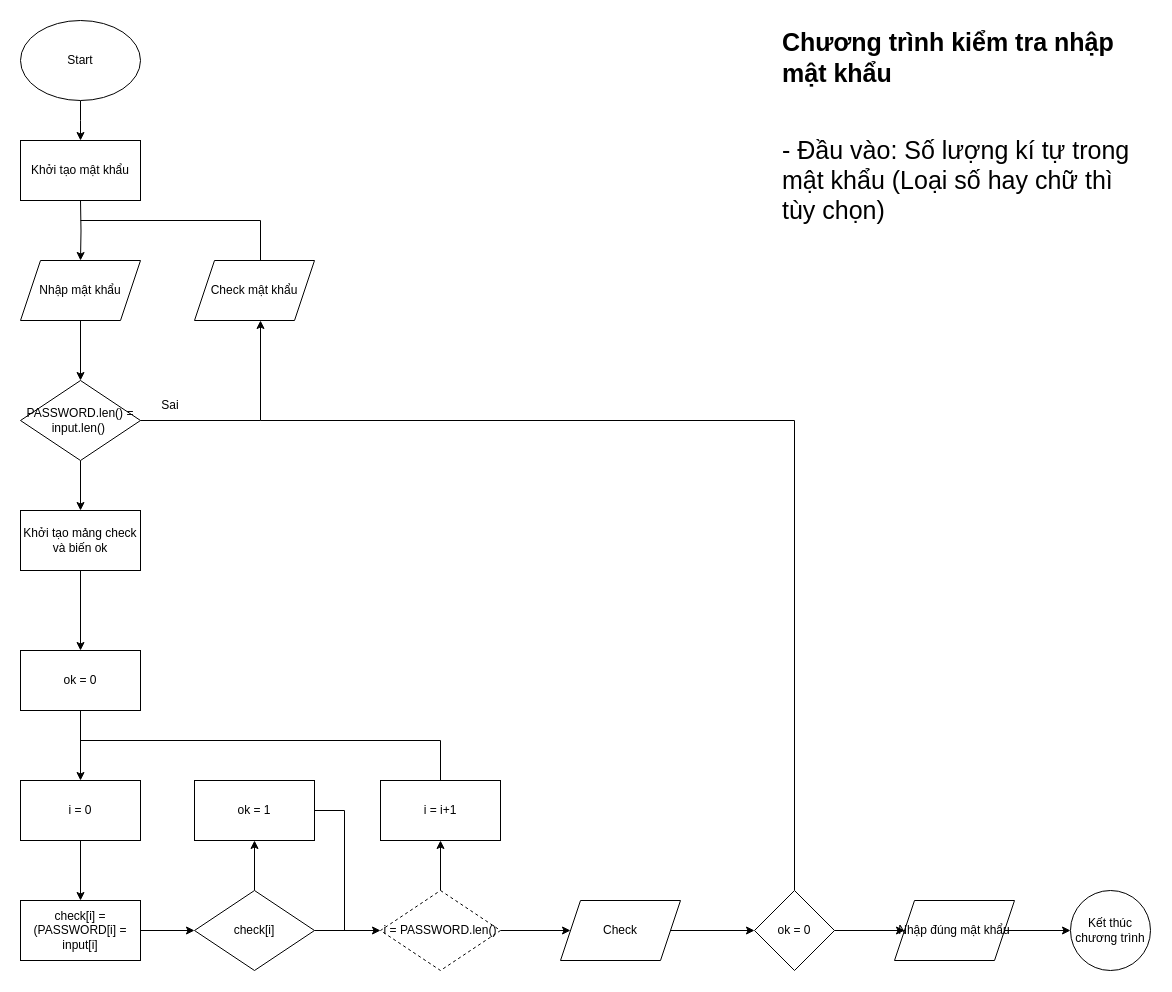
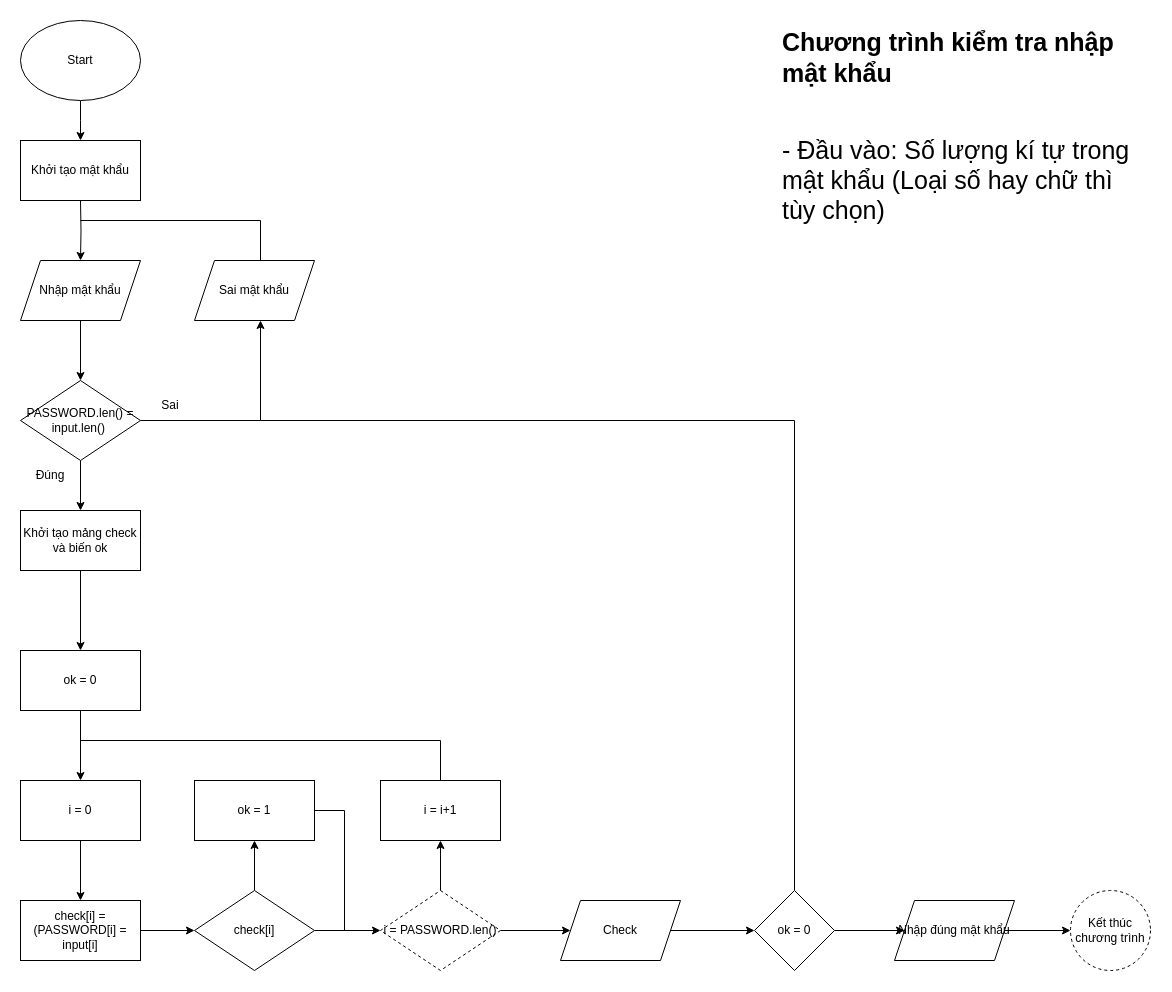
  <mxCell id="0" />
  <mxCell id="1" parent="0" />
  <mxCell id="2" value="" style="edgeStyle=orthogonalEdgeStyle;rounded=0;orthogonalLoop=1;jettySize=auto;html=1;" edge="1" parent="1" target="6"><mxGeometry relative="1" as="geometry"><mxPoint x="80" y="200" as="sourcePoint" /></mxGeometry></mxCell>
  <mxCell id="3" value="" style="edgeStyle=orthogonalEdgeStyle;rounded=0;orthogonalLoop=1;jettySize=auto;html=1;" edge="1" parent="1" source="4"><mxGeometry relative="1" as="geometry"><mxPoint x="80" y="140" as="targetPoint" /></mxGeometry></mxCell>
  <mxCell id="4" value="Start" style="ellipse;whiteSpace=wrap;html=1;" vertex="1" parent="1"><mxGeometry x="20" y="20" width="120" height="80" as="geometry" /></mxCell>
  <mxCell id="5" value="" style="edgeStyle=orthogonalEdgeStyle;rounded=0;orthogonalLoop=1;jettySize=auto;html=1;" edge="1" parent="1" source="6" target="8"><mxGeometry relative="1" as="geometry" /></mxCell>
  <mxCell id="6" value="Nhập mật khẩu" style="shape=parallelogram;perimeter=parallelogramPerimeter;whiteSpace=wrap;html=1;fixedSize=1;" vertex="1" parent="1"><mxGeometry x="20" y="260" width="120" height="60" as="geometry" /></mxCell>
  <mxCell id="7" value="" style="edgeStyle=orthogonalEdgeStyle;rounded=0;orthogonalLoop=1;jettySize=auto;html=1;" edge="1" parent="1" source="8" target="12"><mxGeometry relative="1" as="geometry" /></mxCell>
  <mxCell id="8" value="PASSWORD.len() = input.len()&amp;nbsp;" style="rhombus;whiteSpace=wrap;html=1;" vertex="1" parent="1"><mxGeometry x="20" y="380" width="120" height="80" as="geometry" /></mxCell>
  <mxCell id="9" value="Khởi tạo mật khẩu" style="whiteSpace=wrap;html=1;" vertex="1" parent="1"><mxGeometry x="20" y="140" width="120" height="60" as="geometry" /></mxCell>
  <mxCell id="10" value="Sai" style="text;html=1;align=center;verticalAlign=middle;whiteSpace=wrap;rounded=0;" vertex="1" parent="1"><mxGeometry x="140" y="390" width="60" height="30" as="geometry" /></mxCell>
  <mxCell id="11" value="" style="edgeStyle=orthogonalEdgeStyle;rounded=0;orthogonalLoop=1;jettySize=auto;html=1;" edge="1" parent="1" source="12" target="15"><mxGeometry relative="1" as="geometry" /></mxCell>
  <mxCell id="12" value="Khởi tạo mảng check và biến ok" style="rounded=0;whiteSpace=wrap;html=1;" vertex="1" parent="1"><mxGeometry x="20" y="510" width="120" height="60" as="geometry" /></mxCell>
+ <mxCell id="13" value="Đúng" style="text;html=1;align=center;verticalAlign=middle;whiteSpace=wrap;rounded=0;" vertex="1" parent="1"><mxGeometry x="20" y="460" width="60" height="30" as="geometry" /></mxCell>
  <mxCell id="14" value="" style="edgeStyle=orthogonalEdgeStyle;rounded=0;orthogonalLoop=1;jettySize=auto;html=1;" edge="1" parent="1" source="15" target="24"><mxGeometry relative="1" as="geometry" /></mxCell>
  <mxCell id="15" value="ok = 0" style="rounded=0;whiteSpace=wrap;html=1;" vertex="1" parent="1"><mxGeometry x="20" y="650" width="120" height="60" as="geometry" /></mxCell>
  <mxCell id="16" value="" style="endArrow=classic;html=1;rounded=0;entryX=0.5;entryY=1;entryDx=0;entryDy=0;exitX=0;exitY=1;exitDx=0;exitDy=0;" edge="1" parent="1" source="10"><mxGeometry width="50" height="50" relative="1" as="geometry"><mxPoint x="270" y="560" as="sourcePoint" /><mxPoint x="260" y="320" as="targetPoint" /><Array as="points"><mxPoint x="260" y="420" /></Array></mxGeometry></mxCell>
  <mxCell id="17" value="" style="endArrow=none;html=1;rounded=0;exitX=0.5;exitY=0;exitDx=0;exitDy=0;" edge="1" parent="1"><mxGeometry width="50" height="50" relative="1" as="geometry"><mxPoint x="260" y="260" as="sourcePoint" /><mxPoint x="80" y="220" as="targetPoint" /><Array as="points"><mxPoint x="260" y="220" /></Array></mxGeometry></mxCell>
  <mxCell id="18" value="" style="rounded=0;orthogonalLoop=1;jettySize=auto;html=1;movable=1;resizable=1;rotatable=1;deletable=1;editable=1;locked=0;connectable=1;endArrow=none;endFill=0;exitX=0.5;exitY=0;exitDx=0;exitDy=0;" edge="1" parent="1" source="19"><mxGeometry relative="1" as="geometry"><mxPoint x="530" y="744.419" as="sourcePoint" /><mxPoint x="80" y="740" as="targetPoint" /><Array as="points"><mxPoint x="440" y="740" /></Array></mxGeometry></mxCell>
  <mxCell id="19" value="i = i+1" style="rounded=0;whiteSpace=wrap;html=1;" vertex="1" parent="1"><mxGeometry x="380" y="780" width="120" height="60" as="geometry" /></mxCell>
- <mxCell id="20" value="Check mật khẩu" style="shape=parallelogram;perimeter=parallelogramPerimeter;whiteSpace=wrap;html=1;fixedSize=1;" vertex="1" parent="1"><mxGeometry x="194" y="260" width="120" height="60" as="geometry" /></mxCell>
+ <mxCell id="20" value="Sai mật khẩu" style="shape=parallelogram;perimeter=parallelogramPerimeter;whiteSpace=wrap;html=1;fixedSize=1;" vertex="1" parent="1"><mxGeometry x="194" y="260" width="120" height="60" as="geometry" /></mxCell>
  <mxCell id="21" value="" style="edgeStyle=orthogonalEdgeStyle;rounded=0;orthogonalLoop=1;jettySize=auto;html=1;" edge="1" parent="1" source="22" target="27"><mxGeometry relative="1" as="geometry" /></mxCell>
  <mxCell id="22" value="check[i] = (PASSWORD[i] = input[i]" style="rounded=0;whiteSpace=wrap;html=1;" vertex="1" parent="1"><mxGeometry x="20" y="900" width="120" height="60" as="geometry" /></mxCell>
  <mxCell id="23" value="" style="edgeStyle=orthogonalEdgeStyle;rounded=0;orthogonalLoop=1;jettySize=auto;html=1;" edge="1" parent="1" source="24" target="22"><mxGeometry relative="1" as="geometry" /></mxCell>
  <mxCell id="24" value="i = 0" style="rounded=0;whiteSpace=wrap;html=1;" vertex="1" parent="1"><mxGeometry x="20" y="780" width="120" height="60" as="geometry" /></mxCell>
  <mxCell id="25" value="" style="edgeStyle=orthogonalEdgeStyle;rounded=0;orthogonalLoop=1;jettySize=auto;html=1;" edge="1" parent="1" source="27"><mxGeometry relative="1" as="geometry"><mxPoint x="254" y="840" as="targetPoint" /></mxGeometry></mxCell>
  <mxCell id="26" value="" style="edgeStyle=orthogonalEdgeStyle;rounded=0;orthogonalLoop=1;jettySize=auto;html=1;" edge="1" parent="1" source="27" target="31"><mxGeometry relative="1" as="geometry" /></mxCell>
  <mxCell id="27" value="check[i]" style="rhombus;whiteSpace=wrap;html=1;rounded=0;" vertex="1" parent="1"><mxGeometry x="194" y="890" width="120" height="80" as="geometry" /></mxCell>
  <mxCell id="28" value="ok = 1" style="whiteSpace=wrap;html=1;rounded=0;" vertex="1" parent="1"><mxGeometry x="194" y="780" width="120" height="60" as="geometry" /></mxCell>
  <mxCell id="29" value="" style="edgeStyle=orthogonalEdgeStyle;rounded=0;orthogonalLoop=1;jettySize=auto;html=1;" edge="1" parent="1" source="31" target="34"><mxGeometry relative="1" as="geometry" /></mxCell>
  <mxCell id="30" value="" style="edgeStyle=orthogonalEdgeStyle;rounded=0;orthogonalLoop=1;jettySize=auto;html=1;" edge="1" parent="1" source="31" target="19"><mxGeometry relative="1" as="geometry" /></mxCell>
  <mxCell id="31" value="i = PASSWORD.len()" style="rhombus;whiteSpace=wrap;html=1;rounded=0;dashed=1;" vertex="1" parent="1"><mxGeometry x="380" y="890" width="120" height="80" as="geometry" /></mxCell>
  <mxCell id="32" value="" style="endArrow=none;html=1;rounded=0;exitX=1;exitY=0.5;exitDx=0;exitDy=0;exitPerimeter=0;" edge="1" parent="1"><mxGeometry width="50" height="50" relative="1" as="geometry"><mxPoint x="314" y="810" as="sourcePoint" /><mxPoint x="344" y="930" as="targetPoint" /><Array as="points"><mxPoint x="344" y="810" /></Array></mxGeometry></mxCell>
  <mxCell id="33" value="" style="edgeStyle=orthogonalEdgeStyle;rounded=0;orthogonalLoop=1;jettySize=auto;html=1;" edge="1" parent="1" source="34" target="37"><mxGeometry relative="1" as="geometry" /></mxCell>
  <mxCell id="34" value="Check" style="shape=parallelogram;perimeter=parallelogramPerimeter;whiteSpace=wrap;html=1;fixedSize=1;rounded=0;" vertex="1" parent="1"><mxGeometry x="560" y="900" width="120" height="60" as="geometry" /></mxCell>
  <mxCell id="35" value="" style="rounded=0;orthogonalLoop=1;jettySize=auto;html=1;startArrow=none;startFill=0;endArrow=none;endFill=0;exitX=0.5;exitY=0;exitDx=0;exitDy=0;" edge="1" parent="1" source="37"><mxGeometry relative="1" as="geometry"><mxPoint x="260" y="420" as="targetPoint" /><Array as="points"><mxPoint x="794" y="420" /></Array></mxGeometry></mxCell>
  <mxCell id="36" value="" style="edgeStyle=orthogonalEdgeStyle;rounded=0;orthogonalLoop=1;jettySize=auto;html=1;" edge="1" parent="1" source="37" target="39"><mxGeometry relative="1" as="geometry" /></mxCell>
  <mxCell id="37" value="ok = 0" style="rhombus;whiteSpace=wrap;html=1;rounded=0;" vertex="1" parent="1"><mxGeometry x="754" y="890" width="80" height="80" as="geometry" /></mxCell>
  <mxCell id="38" value="" style="edgeStyle=orthogonalEdgeStyle;rounded=0;orthogonalLoop=1;jettySize=auto;html=1;" edge="1" parent="1" source="39" target="40"><mxGeometry relative="1" as="geometry" /></mxCell>
  <mxCell id="39" value="Nhập đúng mật khẩu" style="shape=parallelogram;perimeter=parallelogramPerimeter;whiteSpace=wrap;html=1;fixedSize=1;rounded=0;" vertex="1" parent="1"><mxGeometry x="894" y="900" width="120" height="60" as="geometry" /></mxCell>
- <mxCell id="40" value="Kết thúc chương trình" style="ellipse;whiteSpace=wrap;html=1;rounded=0;" vertex="1" parent="1"><mxGeometry x="1070" y="890" width="80" height="80" as="geometry" /></mxCell>
+ <mxCell id="40" value="Kết thúc chương trình" style="ellipse;whiteSpace=wrap;html=1;rounded=0;dashed=1;" vertex="1" parent="1"><mxGeometry x="1070" y="890" width="80" height="80" as="geometry" /></mxCell>
  <mxCell id="41" value="&lt;h1 style=&quot;margin-top: 0px;&quot;&gt;&lt;font style=&quot;font-size: 25px;&quot;&gt;Chương trình kiểm tra nhập mật khẩu&lt;/font&gt;&lt;/h1&gt;&lt;div&gt;&lt;font style=&quot;font-size: 25px;&quot;&gt;&lt;br&gt;&lt;/font&gt;&lt;/div&gt;&lt;div&gt;&lt;font style=&quot;font-size: 25px;&quot;&gt;- Đầu vào: Số lượng kí tự trong mật khẩu (Loại số hay chữ thì tùy chọn)&lt;/font&gt;&lt;/div&gt;" style="text;html=1;whiteSpace=wrap;overflow=hidden;rounded=0;" vertex="1" parent="1"><mxGeometry x="780" y="20" width="370" height="300" as="geometry" /></mxCell>
